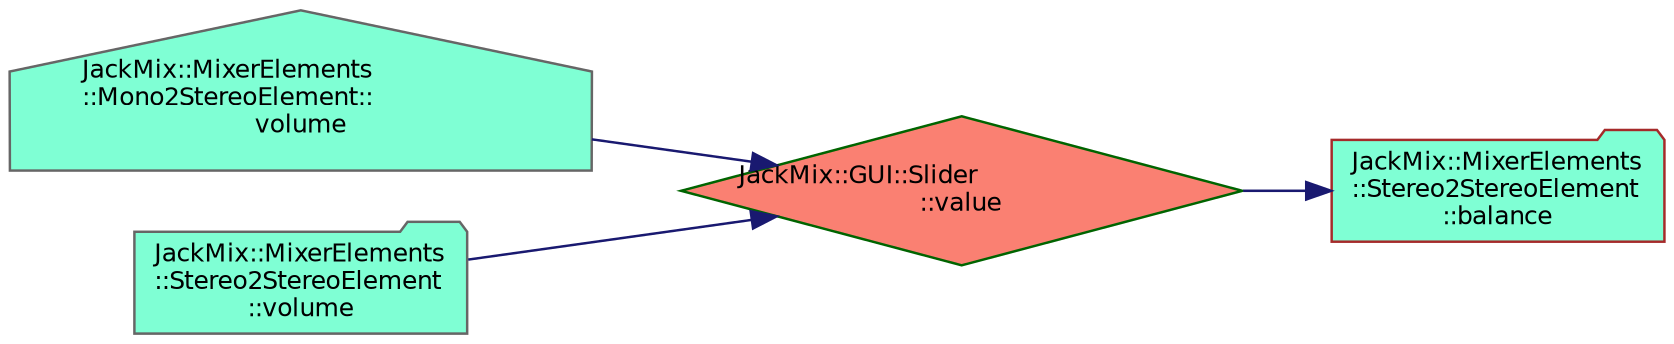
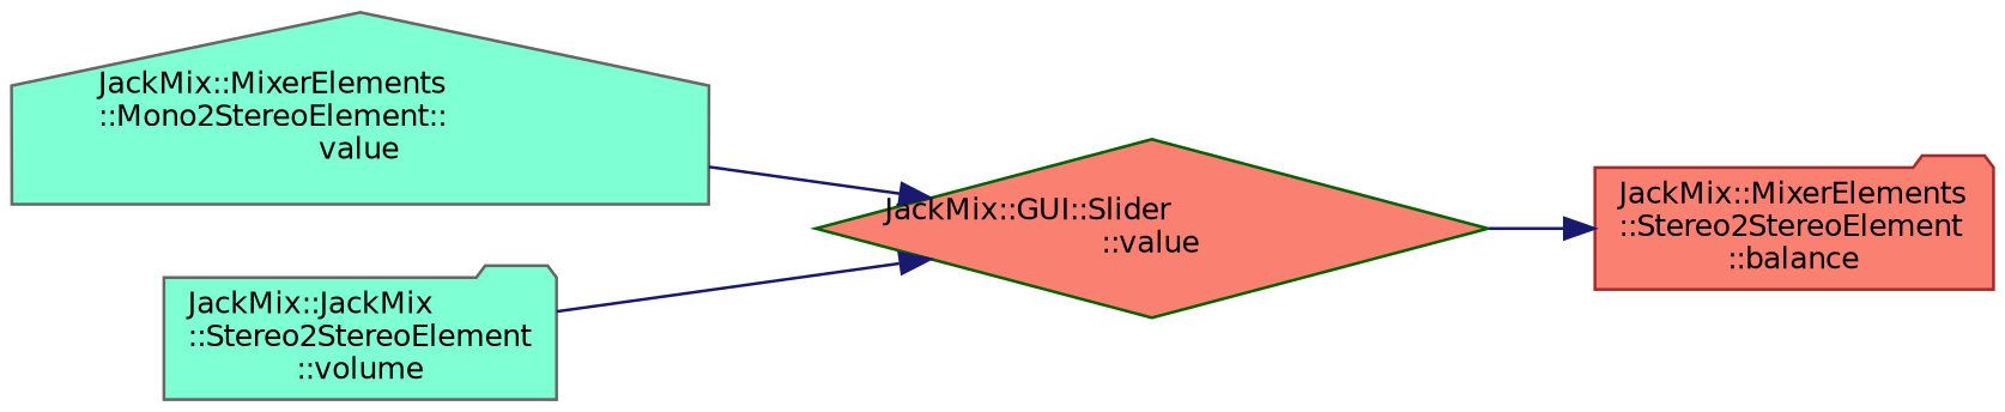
  digraph {
    rankdir=RL
    node [color=gray40 fillcolor=salmon fontname=Helvetica fontsize=10 shape=folder style=filled]
    edge [color=midnightblue dir=back fontname=Helvetica fontsize=10 labelfontname=Helvetica labelfontsize=10 style=solid]
    n1 [color=darkgreen fontcolor=black height=0.2 label="JackMix::GUI::Slider\l::value" shape=diamond width=0.4]
-   n2 [fillcolor=aquamarine height=0.2 label="JackMix::MixerElements\l::Mono2StereoElement::\lvolume" shape=house width=0.4]
-   n3 [fillcolor=aquamarine height=0.2 label="JackMix::MixerElements\l::Stereo2StereoElement\l::volume" width=0.4]
-   n4 [color=brown fillcolor=aquamarine height=0.2 label="JackMix::MixerElements\l::Stereo2StereoElement\l::balance" width=0.4]
+   n2 [fillcolor=aquamarine height=0.2 label="JackMix::MixerElements\l::Mono2StereoElement::\lvalue" shape=house width=0.4]
+   n3 [fillcolor=aquamarine height=0.2 label="JackMix::JackMix\l::Stereo2StereoElement\l::volume" width=0.4]
+   n4 [color=brown height=0.2 label="JackMix::MixerElements\l::Stereo2StereoElement\l::balance" width=0.4]
    n1 -> n2
    n1 -> n3
    n4 -> n1
  }
